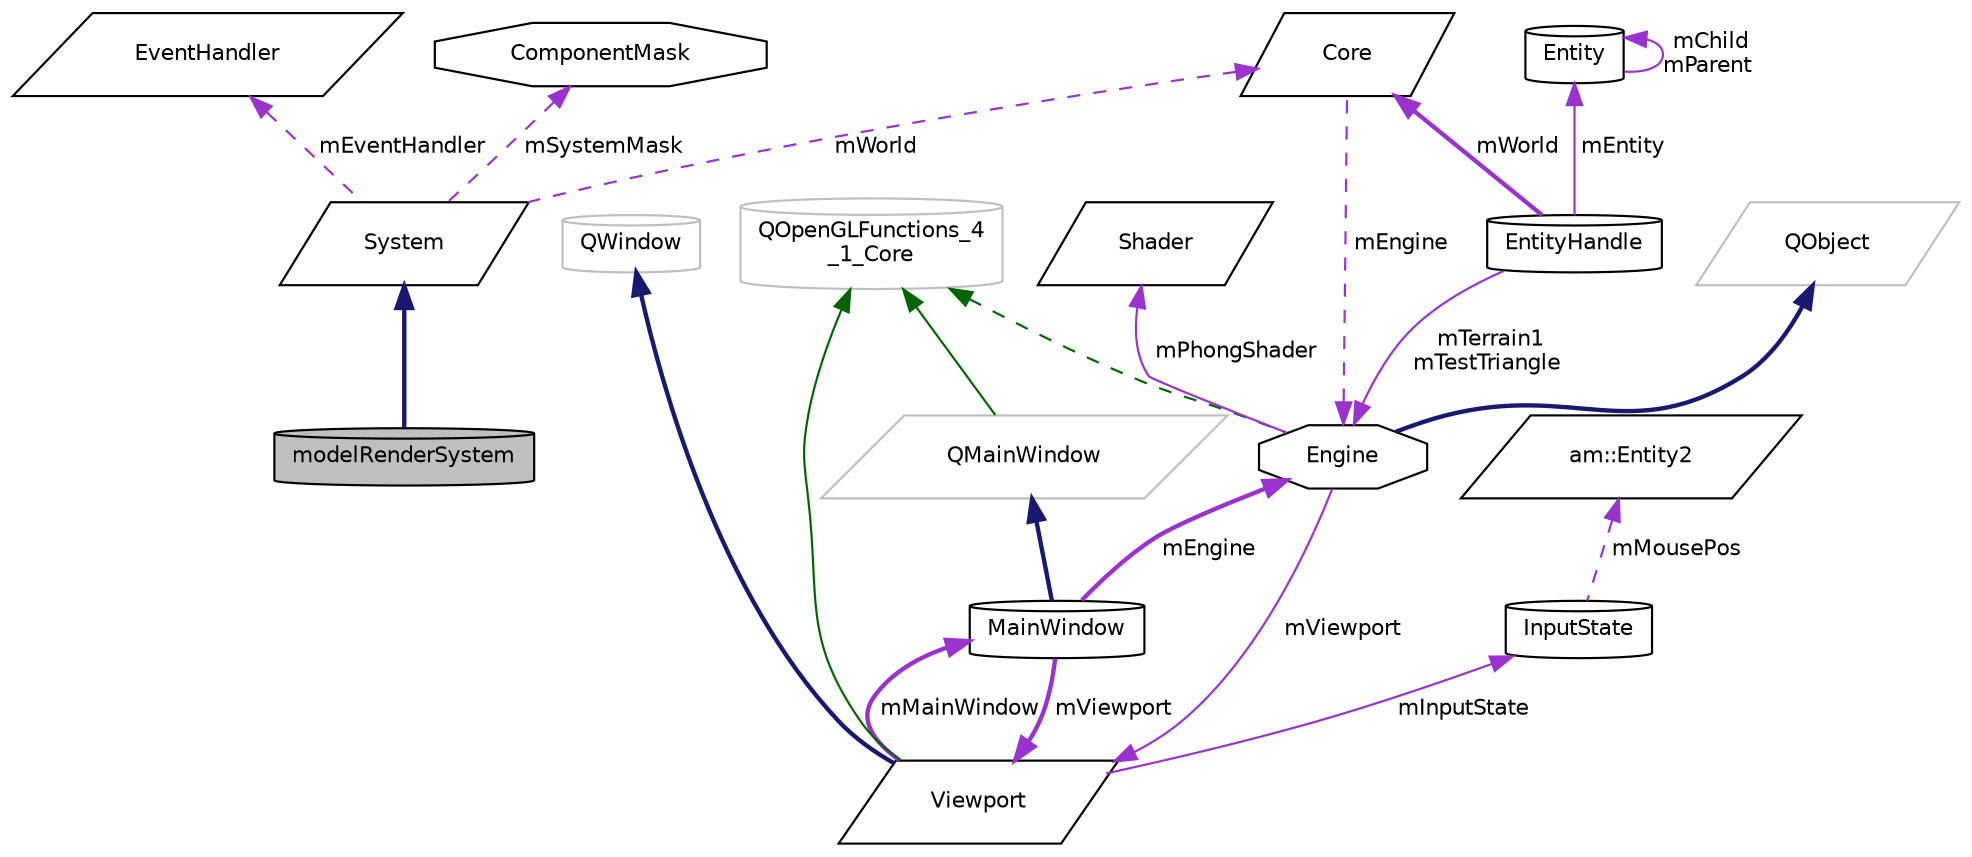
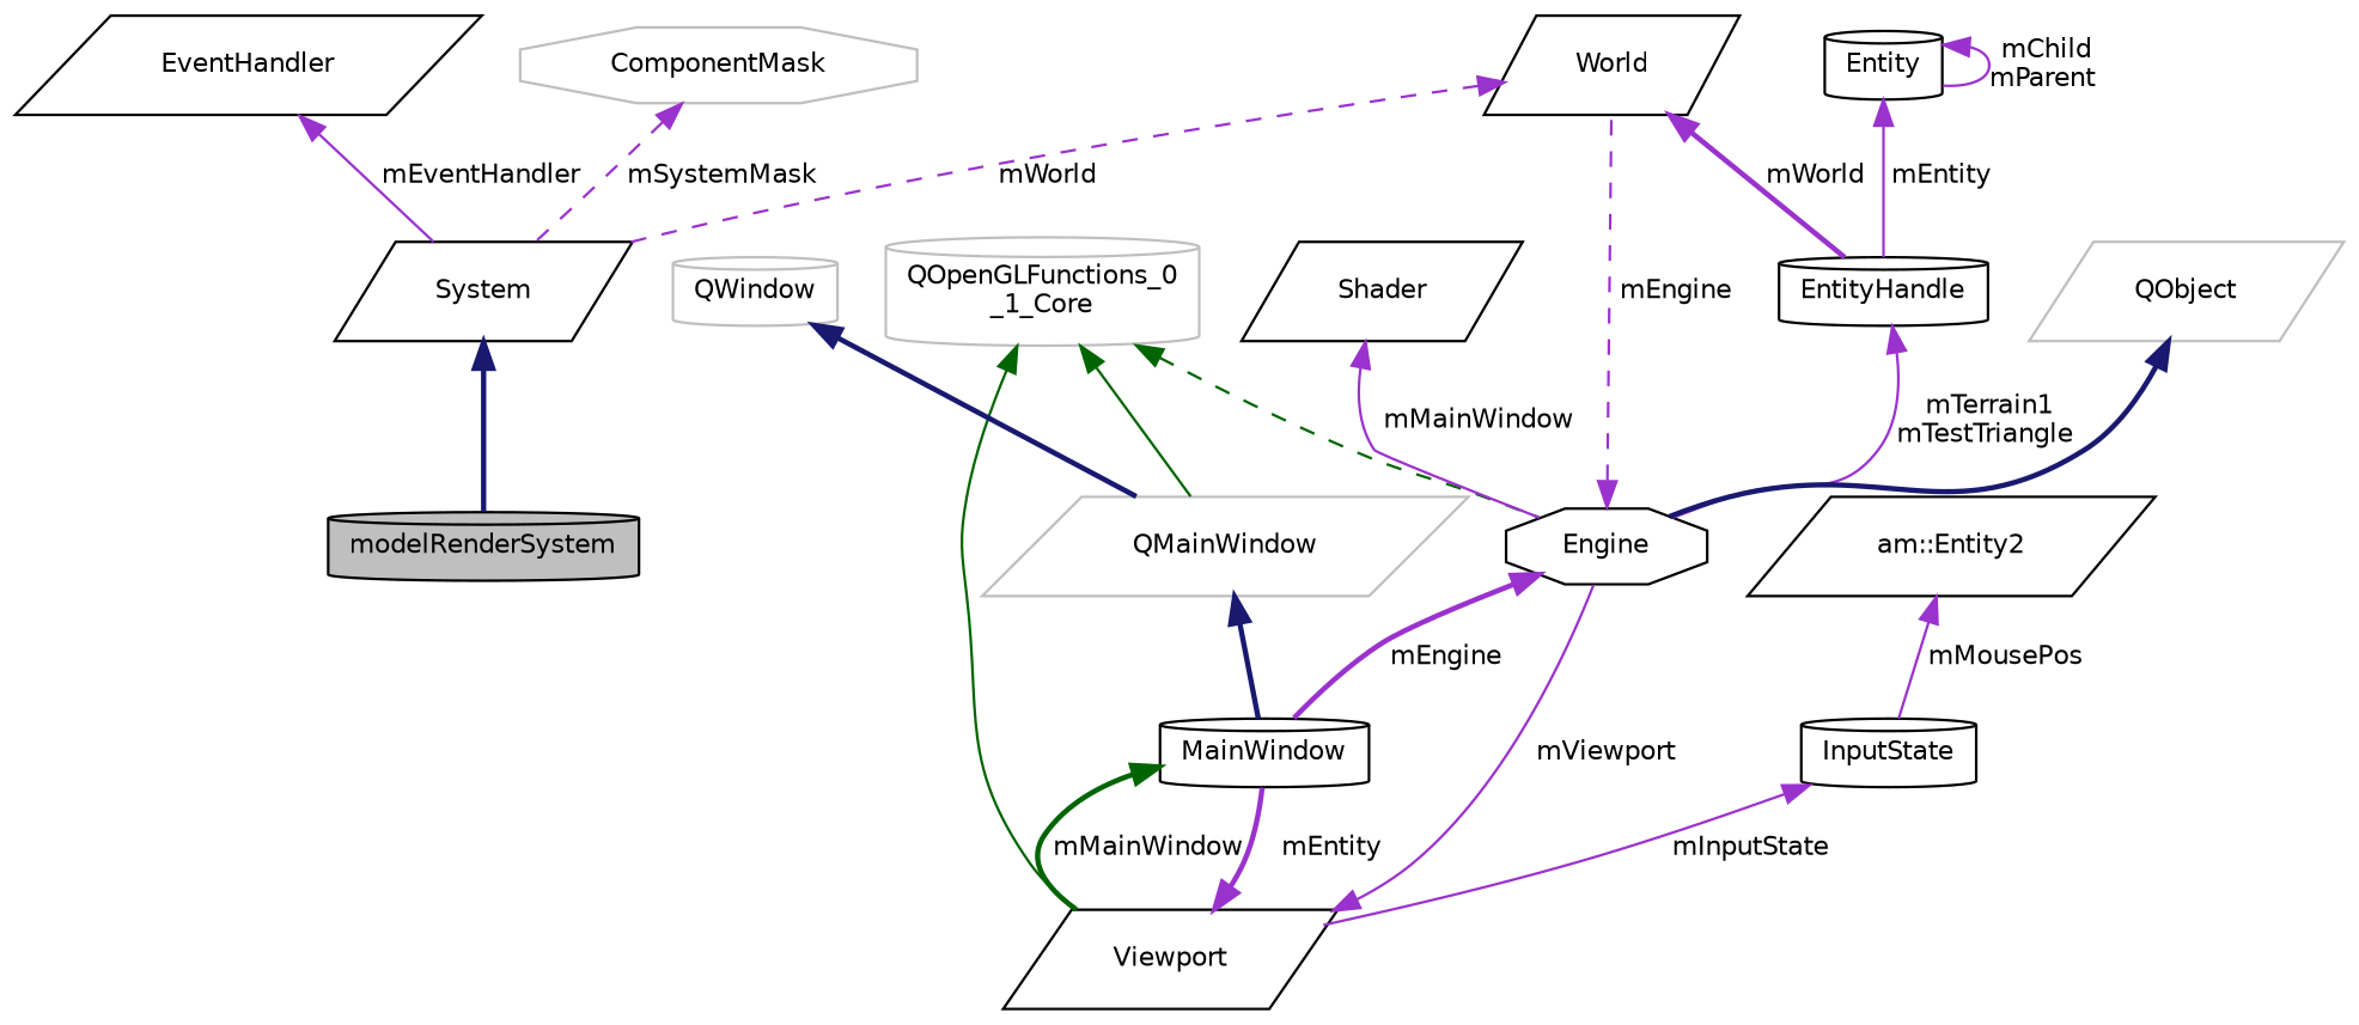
  digraph {
    node [color=black fillcolor=white fontname=Helvetica fontsize=10 shape=parallelogram style=filled]
    edge [color=darkorchid3 dir=back fontname=Helvetica fontsize=10 labelfontname=Helvetica labelfontsize=10 style=solid]
    n1 [fillcolor=grey75 fontcolor=black height=0.2 label=modelRenderSystem shape=cylinder width=0.4]
    n2 [height=0.2 label=System width=0.4]
    n3 [height=0.2 label=EventHandler width=0.4]
-   n4 [height=0.2 label=ComponentMask shape=octagon width=0.4]
-   n5 [height=0.2 label=Core width=0.4]
+   n4 [color=grey75 height=0.2 label=ComponentMask shape=octagon width=0.4]
+   n5 [height=0.2 label=World width=0.4]
    n6 [height=0.2 label=EntityHandle shape=cylinder width=0.4]
    n7 [height=0.2 label=Engine shape=octagon width=0.4]
    n8 [height=0.2 label=MainWindow shape=cylinder width=0.4]
    n9 [height=0.2 label=Viewport width=0.4]
    n10 [color=grey75 height=0.2 label=QObject width=0.4]
-   n11 [color=grey75 height=0.2 label="QOpenGLFunctions_4\l_1_Core" shape=cylinder width=0.4]
+   n11 [color=grey75 height=0.2 label="QOpenGLFunctions_0\l_1_Core" shape=cylinder width=0.4]
    n12 [color=grey75 height=0.2 label=QMainWindow width=0.4]
    n13 [height=0.2 label=Entity shape=cylinder width=0.4]
    n14 [height=0.2 label=Shader width=0.4]
    n15 [color=grey75 height=0.2 label=QWindow shape=cylinder width=0.4]
    n16 [height=0.2 label=InputState shape=cylinder width=0.4]
    n17 [height=0.2 label="am::Entity2" width=0.4]
    n2 -> n1 [color=midnightblue style=bold]
-   n3 -> n2 [label=" mEventHandler" style=dashed]
+   n3 -> n2 [label=" mEventHandler"]
    n4 -> n2 [label=" mSystemMask" style=dashed]
    n5 -> n2 [label=" mWorld" style=dashed]
    n5 -> n6 [label=" mWorld" style=bold]
-   n7 -> n6 [label=" mTerrain1\nmTestTriangle"]
+   n6 -> n7 [label=" mTerrain1\nmTestTriangle"]
    n7 -> n5 [label=" mEngine" style=dashed]
    n7 -> n8 [label=" mEngine" style=bold]
-   n8 -> n9 [label=" mMainWindow" style=bold]
+   n8 -> n9 [color=darkgreen label=" mMainWindow" style=bold]
    n9 -> n7 [label=" mViewport"]
-   n9 -> n8 [label=" mViewport" style=bold]
+   n9 -> n8 [label=" mEntity" style=bold]
    n10 -> n7 [color=midnightblue style=bold]
    n11 -> n7 [color=darkgreen style=dashed]
    n11 -> n9 [color=darkgreen]
    n11 -> n12 [color=darkgreen]
    n12 -> n8 [color=midnightblue style=bold]
    n13 -> n6 [label=" mEntity"]
    n13 -> n13 [label=" mChild\nmParent"]
-   n14 -> n7 [label=" mPhongShader"]
-   n15 -> n9 [color=midnightblue style=bold]
+   n14 -> n7 [label=" mMainWindow"]
+   n15 -> n12 [color=midnightblue style=bold]
    n16 -> n9 [label=" mInputState"]
-   n17 -> n16 [label=" mMousePos" style=dashed]
+   n17 -> n16 [label=" mMousePos"]
  }
